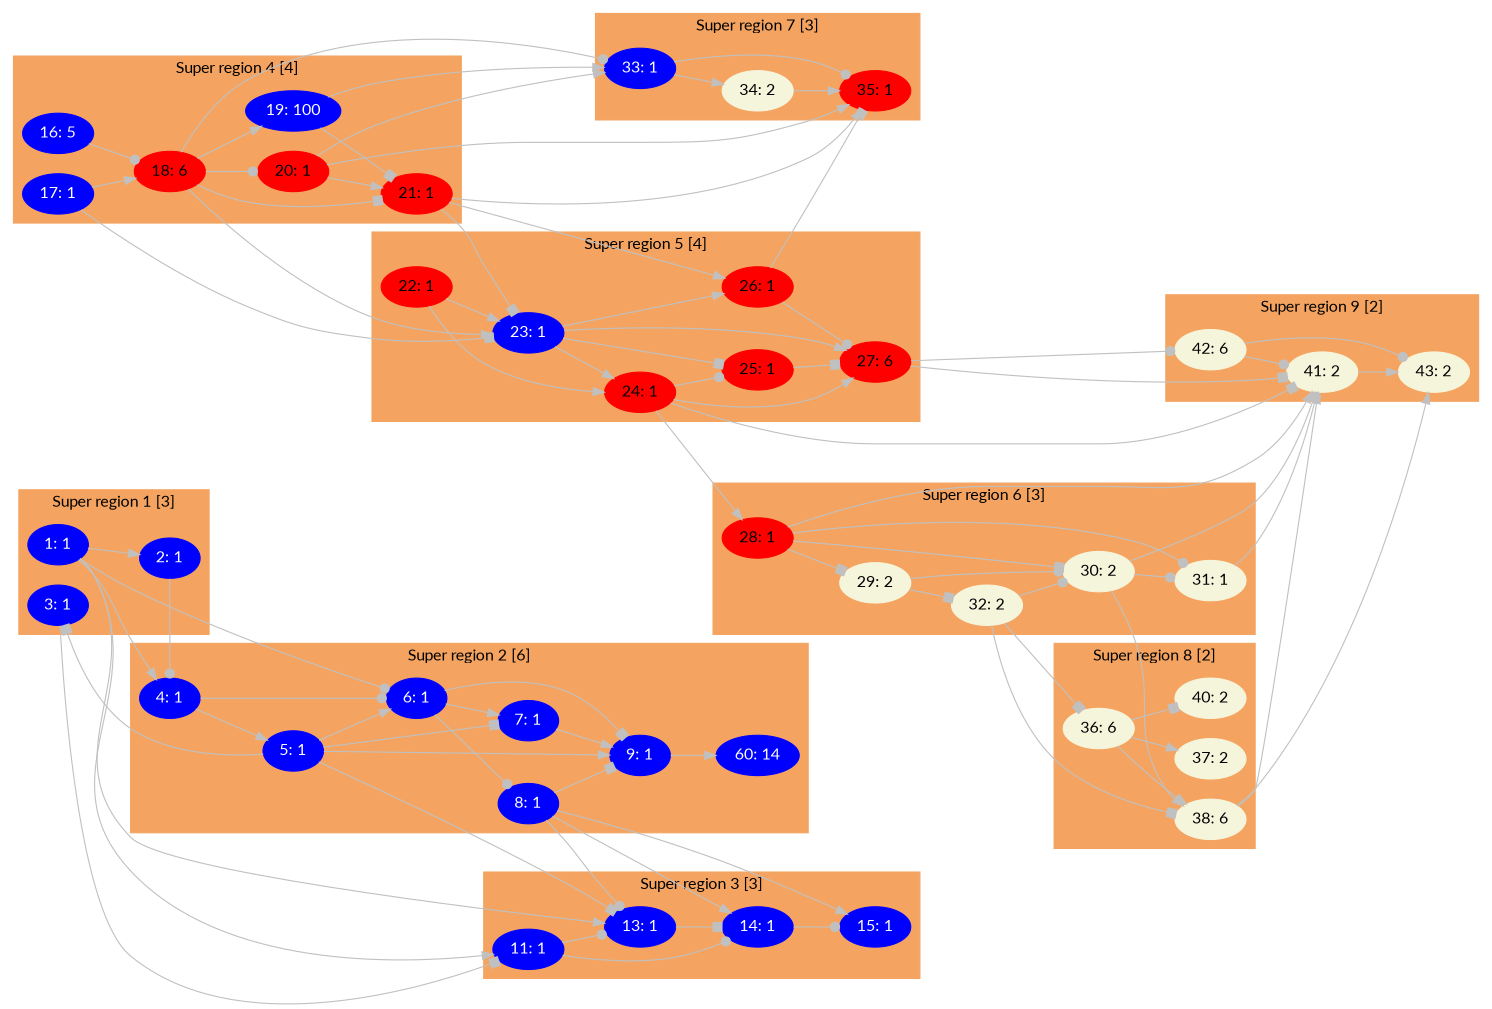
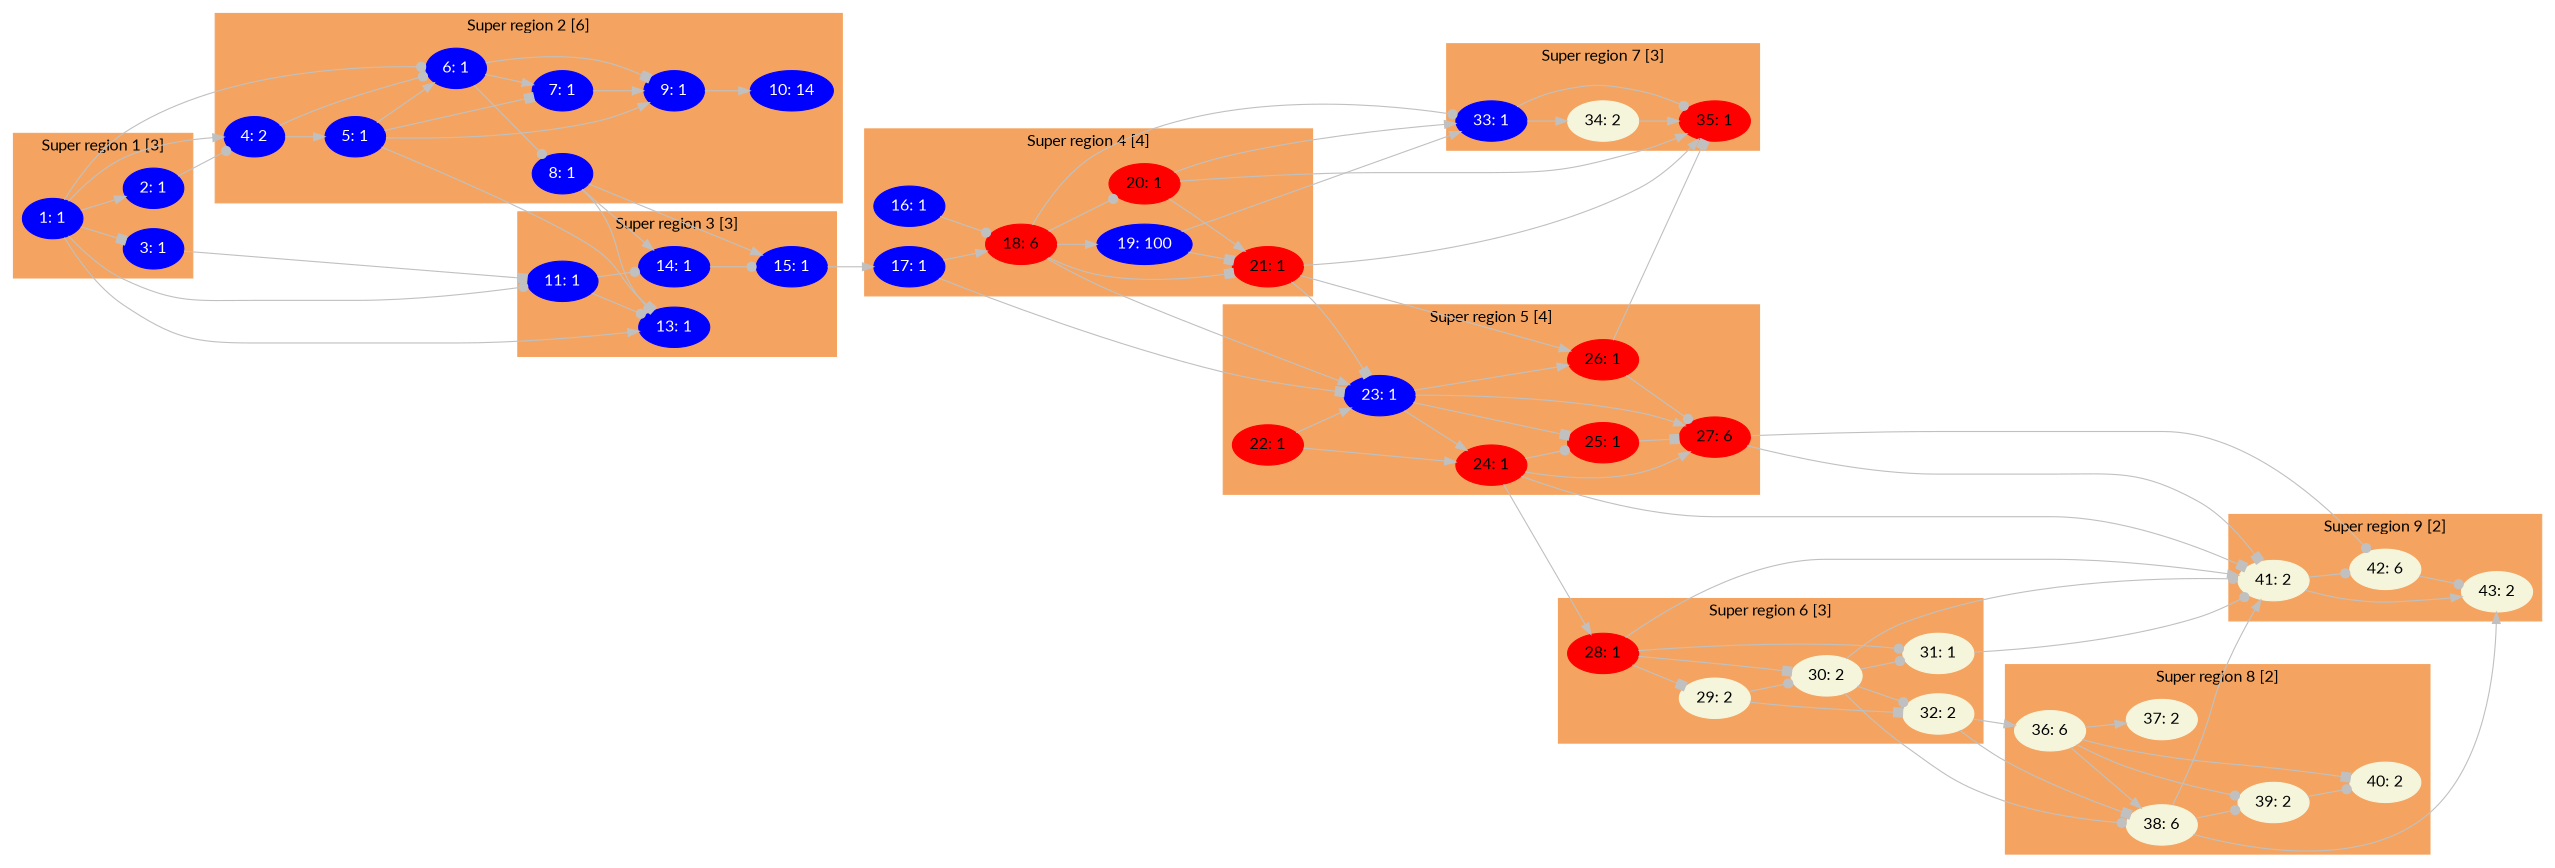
  digraph {
    fontname=Lato
    rankdir=LR
    node [color=blue fontcolor=black fontname=Lato style=filled]
    edge [arrowhead=normal color=grey fontname=Lato penwidth=1.0]
    n1 [fontcolor=white label="1: 1"]
    n2 [fontcolor=white label="2: 1"]
    n3 [fontcolor=white label="3: 1"]
-   n4 [fontcolor=white label="4: 1"]
+   n4 [fontcolor=white label="4: 2"]
    n5 [fontcolor=white label="5: 1"]
    n6 [fontcolor=white label="6: 1"]
    n7 [fontcolor=white label="7: 1"]
    n8 [fontcolor=white label="8: 1"]
    n9 [fontcolor=white label="9: 1"]
-   n10 [fontcolor=white label="60: 14"]
+   n10 [fontcolor=white label="10: 14"]
    n11 [fontcolor=white label="11: 1"]
    n12 [fontcolor=white label="13: 1"]
    n13 [fontcolor=white label="14: 1"]
    n14 [fontcolor=white label="15: 1"]
-   n15 [fontcolor=white label="16: 5"]
+   n15 [fontcolor=white label="16: 1"]
    n16 [fontcolor=white label="17: 1"]
    n17 [color=red label="18: 6"]
    n18 [fontcolor=white label="19: 100"]
    n19 [color=red label="20: 1"]
    n20 [color=red label="21: 1"]
    n21 [color=red label="22: 1"]
    n22 [fontcolor=white label="23: 1"]
    n23 [color=red label="24: 1"]
    n24 [color=red label="25: 1"]
    n25 [color=red label="26: 1"]
    n26 [color=red label="27: 6"]
    n27 [color=red label="28: 1"]
    n28 [color=beige label="29: 2"]
    n29 [color=beige label="30: 2"]
    n30 [color=beige label="31: 1"]
    n31 [color=beige label="32: 2"]
    n32 [fontcolor=white label="33: 1"]
    n33 [color=beige label="34: 2"]
    n34 [color=red label="35: 1"]
    n35 [color=beige label="36: 6"]
    n36 [color=beige label="37: 2"]
    n37 [color=beige label="38: 6"]
+   n38 [color=beige label="39: 2"]
    n39 [color=beige label="40: 2"]
    n40 [color=beige label="41: 2"]
    n41 [color=beige label="42: 6"]
    n42 [color=beige label="43: 2"]
    subgraph cluster_1 {
      color=sandybrown
      label="Super region 1 [3]"
      style=filled
      n1
      n2
      n3
    }
    subgraph cluster_2 {
      color=sandybrown
      label="Super region 2 [6]"
      style=filled
      n4
      n5
      n6
      n7
      n8
      n9
      n10
    }
    subgraph cluster_3 {
      color=sandybrown
      label="Super region 3 [3]"
      style=filled
      n11
      n12
      n13
      n14
    }
    subgraph cluster_4 {
      color=sandybrown
      label="Super region 4 [4]"
      style=filled
      n15
      n16
      n17
      n18
      n19
      n20
    }
    subgraph cluster_5 {
      color=sandybrown
      label="Super region 5 [4]"
      style=filled
      n21
      n22
      n23
      n24
      n25
      n26
    }
    subgraph cluster_6 {
      color=sandybrown
      label="Super region 6 [3]"
      style=filled
      n27
      n28
      n29
      n30
      n31
    }
    subgraph cluster_7 {
      color=sandybrown
      label="Super region 7 [3]"
      style=filled
      n32
      n33
      n34
    }
    subgraph cluster_8 {
      color=sandybrown
      label="Super region 8 [2]"
      style=filled
      n35
      n36
      n37
+     n38
      n39
    }
    subgraph cluster_9 {
      color=sandybrown
      label="Super region 9 [2]"
      style=filled
      n40
      n41
      n42
    }
    n1 -> n2
-   n5 -> n3 [arrowhead=box]
+   n1 -> n3 [arrowhead=box]
    n1 -> n4
    n1 -> n6 [arrowhead=dot]
-   n1 -> n11
+   n1 -> n11 [arrowhead=dot]
    n1 -> n12
    n2 -> n4 [arrowhead=dot]
    n3 -> n11 [arrowhead=box]
    n4 -> n5
    n4 -> n6 [arrowhead=dot]
    n5 -> n6
    n5 -> n7 [arrowhead=box]
    n5 -> n9
    n5 -> n12 [arrowhead=box]
    n6 -> n7
    n6 -> n8 [arrowhead=dot]
    n6 -> n9 [arrowhead=box]
    n7 -> n9
-   n8 -> n9 [arrowhead=box]
    n8 -> n12 [arrowhead=dot]
    n8 -> n13
    n8 -> n14
    n9 -> n10
    n11 -> n12 [arrowhead=dot]
    n11 -> n13 [arrowhead=dot]
-   n12 -> n13 [arrowhead=box]
    n13 -> n14 [arrowhead=dot]
+   n14 -> n16
    n15 -> n17 [arrowhead=dot]
    n16 -> n17
    n16 -> n22 [arrowhead=box]
    n17 -> n18
    n17 -> n19 [arrowhead=dot]
    n17 -> n20 [arrowhead=box]
    n17 -> n22
    n17 -> n32 [arrowhead=dot]
    n18 -> n20 [arrowhead=box]
    n18 -> n32
    n19 -> n20
    n19 -> n32
    n19 -> n34
    n20 -> n22 [arrowhead=box]
    n20 -> n25
    n20 -> n34
    n21 -> n22
    n21 -> n23
    n22 -> n23
    n22 -> n24 [arrowhead=box]
    n22 -> n25
    n22 -> n26
    n23 -> n24 [arrowhead=dot]
    n23 -> n26
    n23 -> n27
    n23 -> n40 [arrowhead=box]
    n24 -> n26 [arrowhead=box]
    n25 -> n26 [arrowhead=dot]
    n25 -> n34 [arrowhead=box]
    n26 -> n40 [arrowhead=box]
    n26 -> n41 [arrowhead=dot]
    n27 -> n28 [arrowhead=box]
    n27 -> n29 [arrowhead=box]
    n27 -> n30 [arrowhead=dot]
    n27 -> n40
    n28 -> n29 [arrowhead=dot]
    n28 -> n31 [arrowhead=box]
    n29 -> n30 [arrowhead=dot]
-   n31 -> n29 [arrowhead=dot]
-   n29 -> n37
+   n29 -> n31 [arrowhead=dot]
+   n29 -> n37 [arrowhead=dot]
    n29 -> n40 [arrowhead=dot]
    n30 -> n40 [arrowhead=dot]
-   n31 -> n35 [arrowhead=box]
+   n31 -> n35
    n31 -> n37 [arrowhead=box]
    n32 -> n33
    n32 -> n34 [arrowhead=dot]
    n33 -> n34
    n35 -> n36
    n35 -> n37
+   n35 -> n38 [arrowhead=dot]
    n35 -> n39 [arrowhead=box]
+   n37 -> n38 [arrowhead=dot]
    n37 -> n40
    n37 -> n42
-   n41 -> n40 [arrowhead=dot]
+   n38 -> n39 [arrowhead=dot]
+   n40 -> n41 [arrowhead=dot]
    n40 -> n42
    n41 -> n42 [arrowhead=dot]
  }
